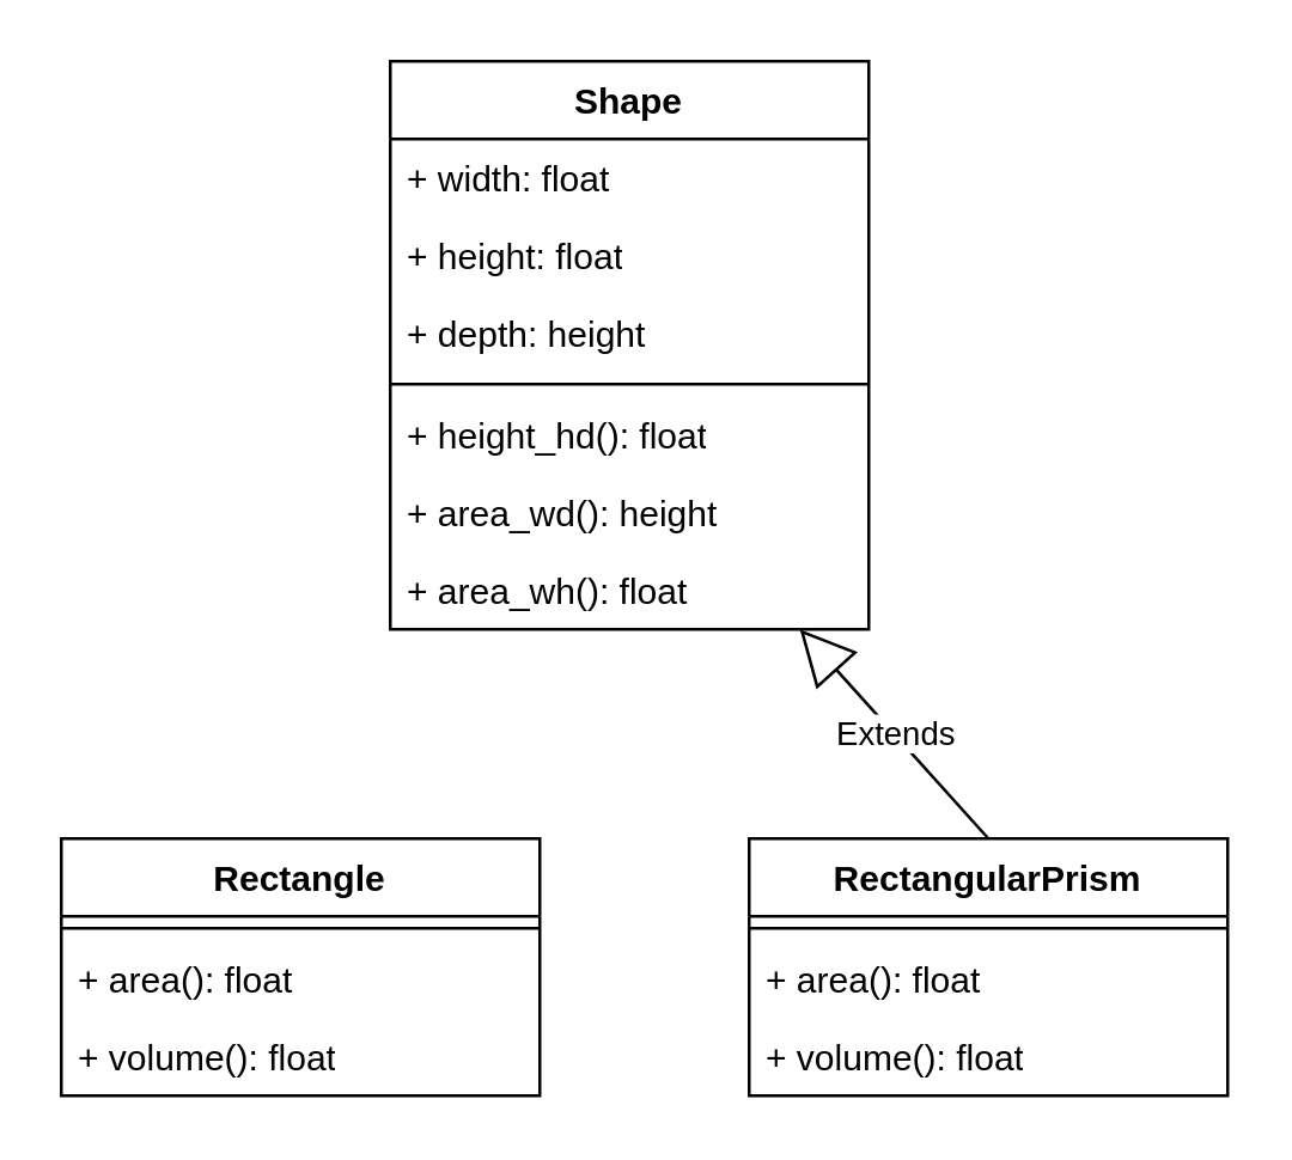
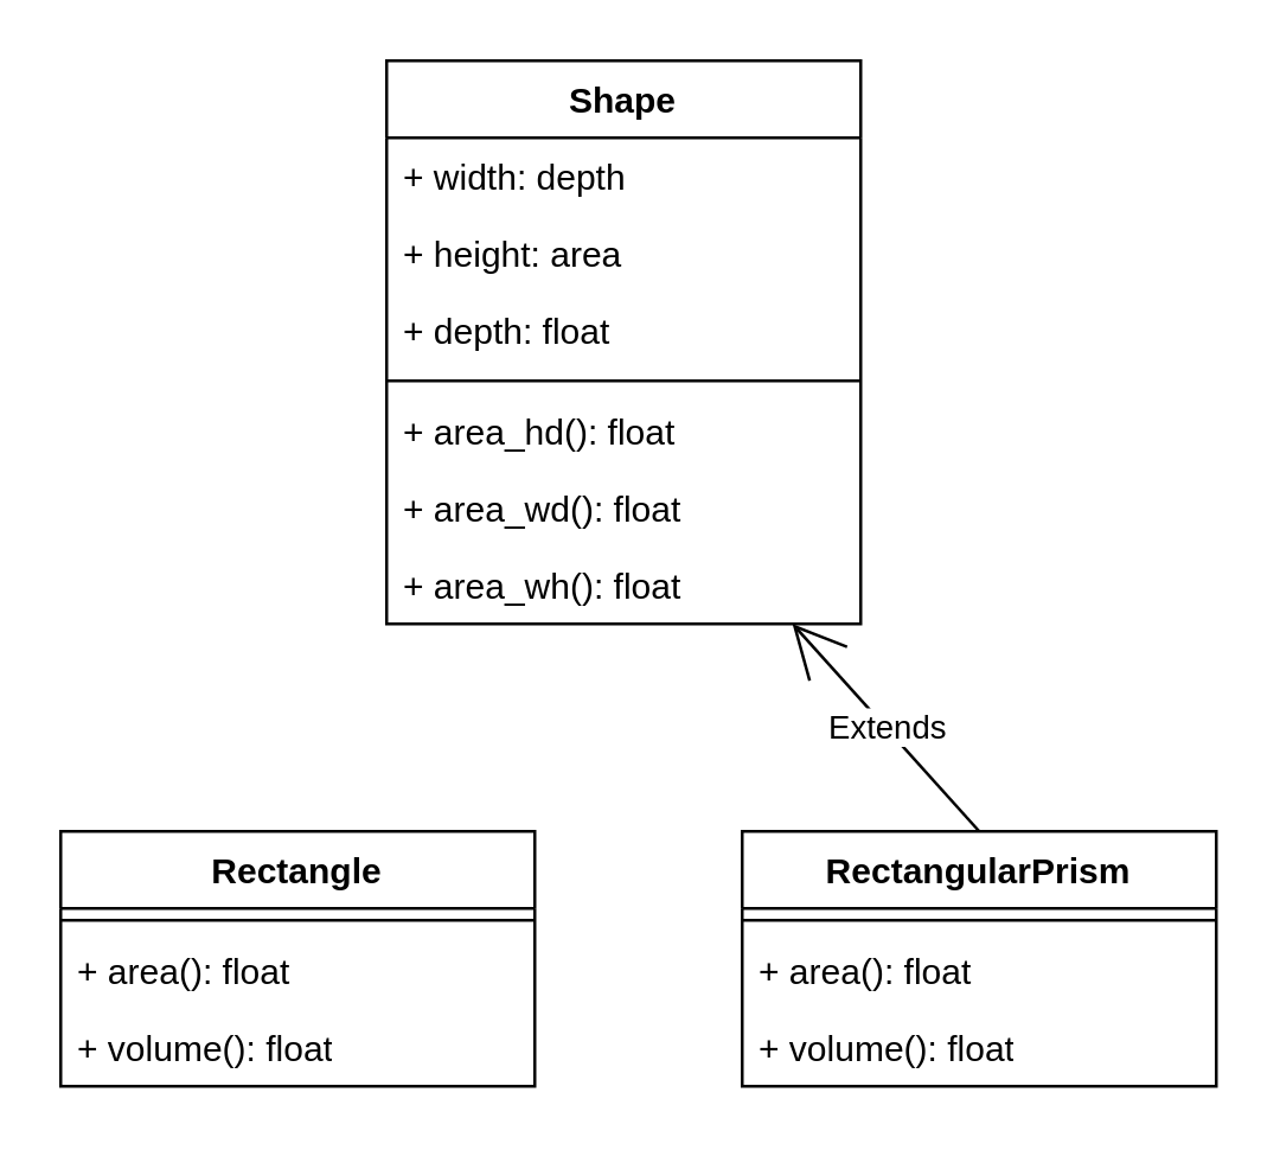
  <mxCell id="0" />
  <mxCell id="1" parent="0" />
  <mxCell id="2" value="Shape" style="swimlane;fontStyle=1;align=center;verticalAlign=top;childLayout=stackLayout;horizontal=1;startSize=26;horizontalStack=0;resizeParent=1;resizeParentMax=0;resizeLast=0;collapsible=1;marginBottom=0;whiteSpace=wrap;html=1;" vertex="1" parent="1"><mxGeometry x="130" y="20" width="160" height="190" as="geometry" /></mxCell>
- <mxCell id="3" value="&lt;div&gt;+ width: float&lt;br&gt;&lt;/div&gt;" style="text;strokeColor=none;fillColor=none;align=left;verticalAlign=top;spacingLeft=4;spacingRight=4;overflow=hidden;rotatable=0;points=[[0,0.5],[1,0.5]];portConstraint=eastwest;whiteSpace=wrap;html=1;" vertex="1" parent="2"><mxGeometry y="26" width="160" height="26" as="geometry" /></mxCell>
- <mxCell id="4" value="+ height: float" style="text;strokeColor=none;fillColor=none;align=left;verticalAlign=top;spacingLeft=4;spacingRight=4;overflow=hidden;rotatable=0;points=[[0,0.5],[1,0.5]];portConstraint=eastwest;whiteSpace=wrap;html=1;" vertex="1" parent="2"><mxGeometry y="52" width="160" height="26" as="geometry" /></mxCell>
- <mxCell id="5" value="+ depth: height" style="text;strokeColor=none;fillColor=none;align=left;verticalAlign=top;spacingLeft=4;spacingRight=4;overflow=hidden;rotatable=0;points=[[0,0.5],[1,0.5]];portConstraint=eastwest;whiteSpace=wrap;html=1;" vertex="1" parent="2"><mxGeometry y="78" width="160" height="26" as="geometry" /></mxCell>
+ <mxCell id="3" value="&lt;div&gt;+ width: depth&lt;br&gt;&lt;/div&gt;" style="text;strokeColor=none;fillColor=none;align=left;verticalAlign=top;spacingLeft=4;spacingRight=4;overflow=hidden;rotatable=0;points=[[0,0.5],[1,0.5]];portConstraint=eastwest;whiteSpace=wrap;html=1;" vertex="1" parent="2"><mxGeometry y="26" width="160" height="26" as="geometry" /></mxCell>
+ <mxCell id="4" value="+ height: area" style="text;strokeColor=none;fillColor=none;align=left;verticalAlign=top;spacingLeft=4;spacingRight=4;overflow=hidden;rotatable=0;points=[[0,0.5],[1,0.5]];portConstraint=eastwest;whiteSpace=wrap;html=1;" vertex="1" parent="2"><mxGeometry y="52" width="160" height="26" as="geometry" /></mxCell>
+ <mxCell id="5" value="+ depth: float" style="text;strokeColor=none;fillColor=none;align=left;verticalAlign=top;spacingLeft=4;spacingRight=4;overflow=hidden;rotatable=0;points=[[0,0.5],[1,0.5]];portConstraint=eastwest;whiteSpace=wrap;html=1;" vertex="1" parent="2"><mxGeometry y="78" width="160" height="26" as="geometry" /></mxCell>
  <mxCell id="6" value="" style="line;strokeWidth=1;fillColor=none;align=left;verticalAlign=middle;spacingTop=-1;spacingLeft=3;spacingRight=3;rotatable=0;labelPosition=right;points=[];portConstraint=eastwest;strokeColor=inherit;" vertex="1" parent="2"><mxGeometry y="104" width="160" height="8" as="geometry" /></mxCell>
- <mxCell id="7" value="+ height_hd(): float" style="text;strokeColor=none;fillColor=none;align=left;verticalAlign=top;spacingLeft=4;spacingRight=4;overflow=hidden;rotatable=0;points=[[0,0.5],[1,0.5]];portConstraint=eastwest;whiteSpace=wrap;html=1;" vertex="1" parent="2"><mxGeometry y="112" width="160" height="26" as="geometry" /></mxCell>
- <mxCell id="8" value="+ area_wd(): height" style="text;strokeColor=none;fillColor=none;align=left;verticalAlign=top;spacingLeft=4;spacingRight=4;overflow=hidden;rotatable=0;points=[[0,0.5],[1,0.5]];portConstraint=eastwest;whiteSpace=wrap;html=1;" vertex="1" parent="2"><mxGeometry y="138" width="160" height="26" as="geometry" /></mxCell>
+ <mxCell id="7" value="+ area_hd(): float" style="text;strokeColor=none;fillColor=none;align=left;verticalAlign=top;spacingLeft=4;spacingRight=4;overflow=hidden;rotatable=0;points=[[0,0.5],[1,0.5]];portConstraint=eastwest;whiteSpace=wrap;html=1;" vertex="1" parent="2"><mxGeometry y="112" width="160" height="26" as="geometry" /></mxCell>
+ <mxCell id="8" value="+ area_wd(): float" style="text;strokeColor=none;fillColor=none;align=left;verticalAlign=top;spacingLeft=4;spacingRight=4;overflow=hidden;rotatable=0;points=[[0,0.5],[1,0.5]];portConstraint=eastwest;whiteSpace=wrap;html=1;" vertex="1" parent="2"><mxGeometry y="138" width="160" height="26" as="geometry" /></mxCell>
  <mxCell id="9" value="+ area_wh(): float" style="text;strokeColor=none;fillColor=none;align=left;verticalAlign=top;spacingLeft=4;spacingRight=4;overflow=hidden;rotatable=0;points=[[0,0.5],[1,0.5]];portConstraint=eastwest;whiteSpace=wrap;html=1;" vertex="1" parent="2"><mxGeometry y="164" width="160" height="26" as="geometry" /></mxCell>
  <mxCell id="10" value="Rectangle" style="swimlane;fontStyle=1;align=center;verticalAlign=top;childLayout=stackLayout;horizontal=1;startSize=26;horizontalStack=0;resizeParent=1;resizeParentMax=0;resizeLast=0;collapsible=1;marginBottom=0;whiteSpace=wrap;html=1;" vertex="1" parent="1"><mxGeometry x="20" y="280" width="160" height="86" as="geometry" /></mxCell>
  <mxCell id="11" value="" style="line;strokeWidth=1;fillColor=none;align=left;verticalAlign=middle;spacingTop=-1;spacingLeft=3;spacingRight=3;rotatable=0;labelPosition=right;points=[];portConstraint=eastwest;strokeColor=inherit;" vertex="1" parent="10"><mxGeometry y="26" width="160" height="8" as="geometry" /></mxCell>
  <mxCell id="12" value="+ area(): float" style="text;strokeColor=none;fillColor=none;align=left;verticalAlign=top;spacingLeft=4;spacingRight=4;overflow=hidden;rotatable=0;points=[[0,0.5],[1,0.5]];portConstraint=eastwest;whiteSpace=wrap;html=1;" vertex="1" parent="10"><mxGeometry y="34" width="160" height="26" as="geometry" /></mxCell>
  <mxCell id="13" value="+ volume(): float" style="text;strokeColor=none;fillColor=none;align=left;verticalAlign=top;spacingLeft=4;spacingRight=4;overflow=hidden;rotatable=0;points=[[0,0.5],[1,0.5]];portConstraint=eastwest;whiteSpace=wrap;html=1;" vertex="1" parent="10"><mxGeometry y="60" width="160" height="26" as="geometry" /></mxCell>
  <mxCell id="14" value="RectangularPrism" style="swimlane;fontStyle=1;align=center;verticalAlign=top;childLayout=stackLayout;horizontal=1;startSize=26;horizontalStack=0;resizeParent=1;resizeParentMax=0;resizeLast=0;collapsible=1;marginBottom=0;whiteSpace=wrap;html=1;" vertex="1" parent="1"><mxGeometry x="250" y="280" width="160" height="86" as="geometry"><mxRectangle x="260" y="300" width="140" height="30" as="alternateBounds" /></mxGeometry></mxCell>
  <mxCell id="15" value="" style="line;strokeWidth=1;fillColor=none;align=left;verticalAlign=middle;spacingTop=-1;spacingLeft=3;spacingRight=3;rotatable=0;labelPosition=right;points=[];portConstraint=eastwest;strokeColor=inherit;" vertex="1" parent="14"><mxGeometry y="26" width="160" height="8" as="geometry" /></mxCell>
  <mxCell id="16" value="+ area(): float" style="text;strokeColor=none;fillColor=none;align=left;verticalAlign=top;spacingLeft=4;spacingRight=4;overflow=hidden;rotatable=0;points=[[0,0.5],[1,0.5]];portConstraint=eastwest;whiteSpace=wrap;html=1;" vertex="1" parent="14"><mxGeometry y="34" width="160" height="26" as="geometry" /></mxCell>
  <mxCell id="17" value="+ volume(): float" style="text;strokeColor=none;fillColor=none;align=left;verticalAlign=top;spacingLeft=4;spacingRight=4;overflow=hidden;rotatable=0;points=[[0,0.5],[1,0.5]];portConstraint=eastwest;whiteSpace=wrap;html=1;" vertex="1" parent="14"><mxGeometry y="60" width="160" height="26" as="geometry" /></mxCell>
- <mxCell id="18" value="Extends" style="endArrow=block;endSize=16;endFill=0;html=1;rounded=0;entryX=0.856;entryY=1;entryDx=0;entryDy=0;entryPerimeter=0;exitX=0.5;exitY=0;exitDx=0;exitDy=0;" edge="1" parent="1" source="14" target="9"><mxGeometry width="160" relative="1" as="geometry"><mxPoint x="450" y="220" as="sourcePoint" /><mxPoint x="509" y="140" as="targetPoint" /></mxGeometry></mxCell>
+ <mxCell id="18" value="Extends" style="endArrow=open;endSize=16;endFill=0;html=1;rounded=0;entryX=0.856;entryY=1;entryDx=0;entryDy=0;entryPerimeter=0;exitX=0.5;exitY=0;exitDx=0;exitDy=0;" edge="1" parent="1" source="14" target="9"><mxGeometry width="160" relative="1" as="geometry"><mxPoint x="450" y="220" as="sourcePoint" /><mxPoint x="509" y="140" as="targetPoint" /></mxGeometry></mxCell>
